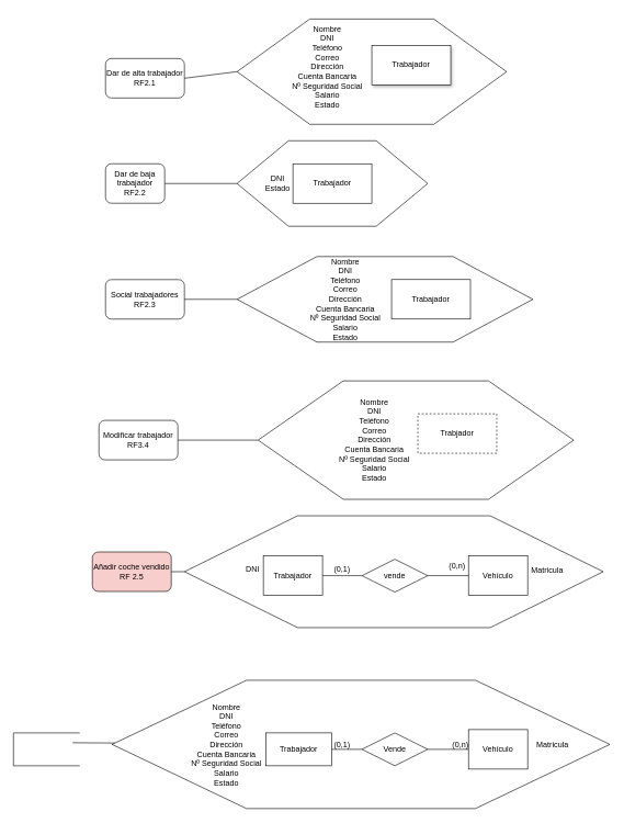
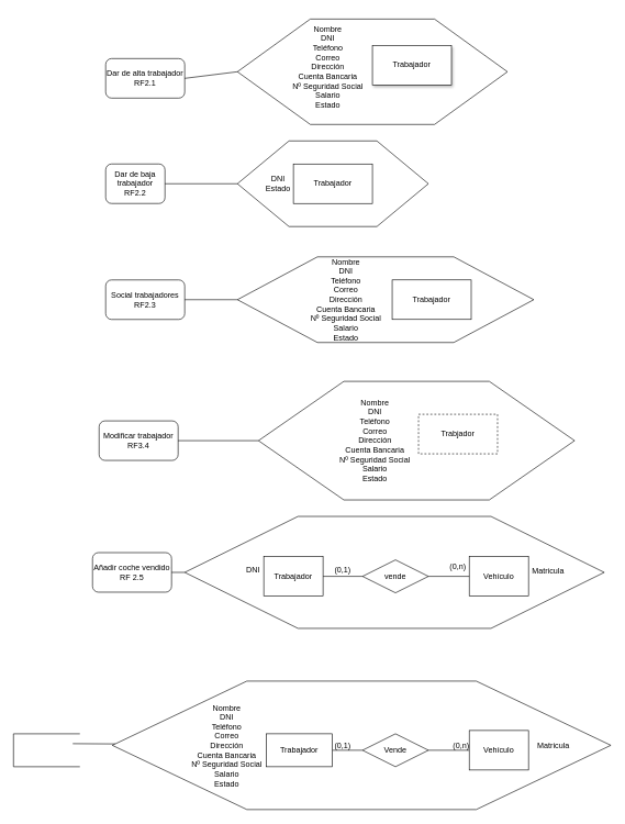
  <mxCell id="0" />
  <mxCell id="1" parent="0" />
  <mxCell id="2" value="Dar de alta trabajador&lt;br&gt;RF2.1" style="rounded=1;whiteSpace=wrap;html=1;" vertex="1" parent="1"><mxGeometry x="160" y="88" width="120" height="60" as="geometry" /></mxCell>
  <mxCell id="3" value="" style="verticalLabelPosition=bottom;verticalAlign=top;html=1;shape=hexagon;perimeter=hexagonPerimeter2;arcSize=6;size=0.27;" vertex="1" parent="1"><mxGeometry x="360" y="28" width="410" height="160" as="geometry" /></mxCell>
  <mxCell id="4" value="Trabajador" style="rounded=0;whiteSpace=wrap;html=1;shadow=1;" vertex="1" parent="1"><mxGeometry x="565" y="68" width="120" height="60" as="geometry" /></mxCell>
  <mxCell id="5" value="" style="endArrow=none;html=1;rounded=0;entryX=0;entryY=0.5;entryDx=0;entryDy=0;exitX=1;exitY=0.5;exitDx=0;exitDy=0;" edge="1" parent="1" source="2" target="3"><mxGeometry width="50" height="50" relative="1" as="geometry"><mxPoint x="400" y="268" as="sourcePoint" /><mxPoint x="450" y="218" as="targetPoint" /></mxGeometry></mxCell>
  <mxCell id="6" value="Dar de baja trabajador &lt;br&gt;RF2.2" style="rounded=1;whiteSpace=wrap;html=1;" vertex="1" parent="1"><mxGeometry x="160" y="248" width="90" height="60" as="geometry" /></mxCell>
  <mxCell id="7" value="" style="verticalLabelPosition=bottom;verticalAlign=top;html=1;shape=hexagon;perimeter=hexagonPerimeter2;arcSize=6;size=0.27;" vertex="1" parent="1"><mxGeometry x="360" y="213" width="290" height="130" as="geometry" /></mxCell>
  <mxCell id="8" value="Trabajador" style="rounded=0;whiteSpace=wrap;html=1;" vertex="1" parent="1"><mxGeometry x="445" y="248" width="120" height="60" as="geometry" /></mxCell>
  <mxCell id="9" value="" style="endArrow=none;html=1;rounded=0;entryX=0;entryY=0.5;entryDx=0;entryDy=0;exitX=1;exitY=0.5;exitDx=0;exitDy=0;" edge="1" parent="1" source="6" target="7"><mxGeometry width="50" height="50" relative="1" as="geometry"><mxPoint x="400" y="448" as="sourcePoint" /><mxPoint x="450" y="398" as="targetPoint" /></mxGeometry></mxCell>
  <mxCell id="10" value="Social trabajadores RF2.3" style="rounded=1;whiteSpace=wrap;html=1;" vertex="1" parent="1"><mxGeometry x="160" y="424" width="120" height="60" as="geometry" /></mxCell>
  <mxCell id="11" value="" style="verticalLabelPosition=bottom;verticalAlign=top;html=1;shape=hexagon;perimeter=hexagonPerimeter2;arcSize=6;size=0.27;" vertex="1" parent="1"><mxGeometry x="360" y="389" width="450" height="130" as="geometry" /></mxCell>
  <mxCell id="12" value="Trabajador" style="rounded=0;whiteSpace=wrap;html=1;" vertex="1" parent="1"><mxGeometry x="595" y="424" width="120" height="60" as="geometry" /></mxCell>
  <mxCell id="13" value="" style="endArrow=none;html=1;rounded=0;entryX=0;entryY=0.5;entryDx=0;entryDy=0;exitX=1;exitY=0.5;exitDx=0;exitDy=0;" edge="1" parent="1" source="10" target="11"><mxGeometry width="50" height="50" relative="1" as="geometry"><mxPoint x="400" y="624" as="sourcePoint" /><mxPoint x="450" y="574" as="targetPoint" /></mxGeometry></mxCell>
  <mxCell id="14" value="Modificar trabajador&lt;br&gt;RF3.4" style="rounded=1;whiteSpace=wrap;html=1;" vertex="1" parent="1"><mxGeometry x="150" y="638" width="120" height="60" as="geometry" /></mxCell>
  <mxCell id="15" value="" style="verticalLabelPosition=bottom;verticalAlign=top;html=1;shape=hexagon;perimeter=hexagonPerimeter2;arcSize=6;size=0.27;" vertex="1" parent="1"><mxGeometry x="392" y="578" width="480" height="180" as="geometry" /></mxCell>
  <mxCell id="16" value="Trabjador" style="rounded=0;whiteSpace=wrap;html=1;dashed=1;" vertex="1" parent="1"><mxGeometry x="635" y="628" width="120" height="60" as="geometry" /></mxCell>
  <mxCell id="17" value="" style="endArrow=none;html=1;rounded=0;entryX=0;entryY=0.5;entryDx=0;entryDy=0;exitX=1;exitY=0.5;exitDx=0;exitDy=0;" edge="1" parent="1" source="14" target="15"><mxGeometry width="50" height="50" relative="1" as="geometry"><mxPoint x="400" y="804" as="sourcePoint" /><mxPoint x="450" y="754" as="targetPoint" /></mxGeometry></mxCell>
- <mxCell id="18" value="Añadir coche vendido&lt;br&gt;RF 2.5" style="rounded=1;whiteSpace=wrap;html=1;fillColor=#f8cecc;" vertex="1" parent="1"><mxGeometry x="140" y="838" width="120" height="60" as="geometry" /></mxCell>
+ <mxCell id="18" value="Añadir coche vendido&lt;br&gt;RF 2.5" style="rounded=1;whiteSpace=wrap;html=1;" vertex="1" parent="1"><mxGeometry x="140" y="838" width="120" height="60" as="geometry" /></mxCell>
  <mxCell id="19" value="" style="verticalLabelPosition=bottom;verticalAlign=top;html=1;shape=hexagon;perimeter=hexagonPerimeter2;arcSize=6;size=0.27;" vertex="1" parent="1"><mxGeometry x="280" y="783" width="637" height="170" as="geometry" /></mxCell>
  <mxCell id="20" value="" style="edgeStyle=orthogonalEdgeStyle;rounded=0;orthogonalLoop=1;jettySize=auto;html=1;endArrow=none;endFill=0;" edge="1" parent="1" source="21" target="25"><mxGeometry relative="1" as="geometry" /></mxCell>
  <mxCell id="21" value="Trabajador" style="rounded=0;whiteSpace=wrap;html=1;" vertex="1" parent="1"><mxGeometry x="400" y="844" width="90" height="60" as="geometry" /></mxCell>
  <mxCell id="22" value="" style="endArrow=none;html=1;rounded=0;entryX=0;entryY=0.5;entryDx=0;entryDy=0;exitX=1;exitY=0.5;exitDx=0;exitDy=0;" edge="1" parent="1" source="18" target="19"><mxGeometry width="50" height="50" relative="1" as="geometry"><mxPoint x="400" y="984" as="sourcePoint" /><mxPoint x="450" y="934" as="targetPoint" /></mxGeometry></mxCell>
  <mxCell id="23" value="Vehículo" style="rounded=0;whiteSpace=wrap;html=1;" vertex="1" parent="1"><mxGeometry x="712" y="844" width="90" height="60" as="geometry" /></mxCell>
  <mxCell id="24" value="" style="edgeStyle=orthogonalEdgeStyle;rounded=0;orthogonalLoop=1;jettySize=auto;html=1;endArrow=none;endFill=0;" edge="1" parent="1" source="25" target="23"><mxGeometry relative="1" as="geometry" /></mxCell>
  <mxCell id="25" value="vende" style="rhombus;whiteSpace=wrap;html=1;" vertex="1" parent="1"><mxGeometry x="550" y="849" width="100" height="50" as="geometry" /></mxCell>
  <mxCell id="26" value="" style="shape=partialRectangle;whiteSpace=wrap;html=1;bottom=1;right=1;left=1;top=0;fillColor=none;routingCenterX=-0.5;direction=south;" vertex="1" parent="1"><mxGeometry x="20" y="1113" width="100" height="50" as="geometry" /></mxCell>
  <mxCell id="27" style="rounded=0;orthogonalLoop=1;jettySize=auto;html=1;entryX=0.3;entryY=0.1;entryDx=0;entryDy=0;entryPerimeter=0;endArrow=none;endFill=0;" edge="1" parent="1" source="28" target="26"><mxGeometry relative="1" as="geometry"><Array as="points" /></mxGeometry></mxCell>
  <mxCell id="28" value="" style="verticalLabelPosition=bottom;verticalAlign=top;html=1;shape=hexagon;perimeter=hexagonPerimeter2;arcSize=6;size=0.27;" vertex="1" parent="1"><mxGeometry x="170" y="1033" width="757" height="195" as="geometry" /></mxCell>
  <mxCell id="29" value="" style="edgeStyle=orthogonalEdgeStyle;rounded=0;orthogonalLoop=1;jettySize=auto;html=1;endArrow=none;endFill=0;" edge="1" parent="1" source="30" target="41"><mxGeometry relative="1" as="geometry" /></mxCell>
  <mxCell id="30" value="Trabajador" style="rounded=0;whiteSpace=wrap;html=1;" vertex="1" parent="1"><mxGeometry x="404" y="1113" width="100" height="50" as="geometry" /></mxCell>
  <mxCell id="31" value="Nombre&lt;br&gt;DNI&lt;br&gt;Teléfono&lt;br&gt;Correo&lt;br&gt;Dirección&lt;br&gt;Cuenta Bancaria&lt;br&gt;Nº Seguridad Social&lt;br&gt;Salario&lt;br&gt;Estado" style="text;html=1;strokeColor=none;fillColor=none;align=center;verticalAlign=middle;whiteSpace=wrap;rounded=0;shadow=1;" vertex="1" parent="1"><mxGeometry x="430" y="20.5" width="135" height="160" as="geometry" /></mxCell>
  <mxCell id="32" value="DNI&lt;br&gt;Estado" style="text;html=1;strokeColor=none;fillColor=none;align=center;verticalAlign=middle;whiteSpace=wrap;rounded=0;shadow=1;" vertex="1" parent="1"><mxGeometry x="392" y="263" width="60" height="30" as="geometry" /></mxCell>
  <mxCell id="33" value="Nombre&lt;br&gt;DNI&lt;br&gt;Teléfono&lt;br&gt;Correo&lt;br&gt;Dirección&lt;br&gt;Cuenta Bancaria&lt;br&gt;Nº Seguridad Social&lt;br&gt;Salario&lt;br&gt;Estado" style="text;html=1;strokeColor=none;fillColor=none;align=center;verticalAlign=middle;whiteSpace=wrap;rounded=0;shadow=1;" vertex="1" parent="1"><mxGeometry x="460" y="383.5" width="130" height="141" as="geometry" /></mxCell>
  <mxCell id="34" style="edgeStyle=orthogonalEdgeStyle;rounded=0;orthogonalLoop=1;jettySize=auto;html=1;exitX=0.5;exitY=1;exitDx=0;exitDy=0;" edge="1" parent="1" source="33" target="33"><mxGeometry relative="1" as="geometry" /></mxCell>
  <mxCell id="35" value="Nombre&lt;br&gt;DNI&lt;br&gt;Teléfono&lt;br&gt;Correo&lt;br&gt;Dirección&lt;br&gt;Cuenta Bancaria&lt;br&gt;Nº Seguridad Social&lt;br&gt;Salario&lt;br&gt;Estado" style="text;html=1;strokeColor=none;fillColor=none;align=center;verticalAlign=middle;whiteSpace=wrap;rounded=0;shadow=1;" vertex="1" parent="1"><mxGeometry x="504" y="597.5" width="130" height="141" as="geometry" /></mxCell>
  <mxCell id="36" value="DNI" style="text;html=1;strokeColor=none;fillColor=none;align=center;verticalAlign=middle;whiteSpace=wrap;rounded=0;shadow=1;" vertex="1" parent="1"><mxGeometry x="354" y="849" width="60" height="30" as="geometry" /></mxCell>
  <mxCell id="37" value="(0,1)" style="text;html=1;strokeColor=none;fillColor=none;align=center;verticalAlign=middle;whiteSpace=wrap;rounded=0;shadow=1;" vertex="1" parent="1"><mxGeometry x="490" y="849" width="60" height="30" as="geometry" /></mxCell>
  <mxCell id="38" value="(0,n)" style="text;html=1;strokeColor=none;fillColor=none;align=center;verticalAlign=middle;whiteSpace=wrap;rounded=0;shadow=1;" vertex="1" parent="1"><mxGeometry x="665" y="844" width="60" height="30" as="geometry" /></mxCell>
  <mxCell id="39" value="&lt;br&gt;Matricula" style="text;html=1;strokeColor=none;fillColor=none;align=center;verticalAlign=middle;whiteSpace=wrap;rounded=0;shadow=1;" vertex="1" parent="1"><mxGeometry x="802" y="844" width="60" height="30" as="geometry" /></mxCell>
  <mxCell id="40" value="" style="edgeStyle=orthogonalEdgeStyle;rounded=0;orthogonalLoop=1;jettySize=auto;html=1;endArrow=none;endFill=0;" edge="1" parent="1" source="41" target="42"><mxGeometry relative="1" as="geometry" /></mxCell>
  <mxCell id="41" value="Vende" style="rhombus;whiteSpace=wrap;html=1;" vertex="1" parent="1"><mxGeometry x="550" y="1113" width="100" height="50" as="geometry" /></mxCell>
  <mxCell id="42" value="Vehículo" style="rounded=0;whiteSpace=wrap;html=1;" vertex="1" parent="1"><mxGeometry x="712" y="1108" width="90" height="60" as="geometry" /></mxCell>
  <mxCell id="43" value="Matricula" style="text;html=1;strokeColor=none;fillColor=none;align=center;verticalAlign=middle;whiteSpace=wrap;rounded=0;shadow=1;" vertex="1" parent="1"><mxGeometry x="810" y="1115.5" width="60" height="30" as="geometry" /></mxCell>
  <mxCell id="44" value="(0,1)" style="text;html=1;strokeColor=none;fillColor=none;align=center;verticalAlign=middle;whiteSpace=wrap;rounded=0;shadow=1;" vertex="1" parent="1"><mxGeometry x="490" y="1115.5" width="60" height="30" as="geometry" /></mxCell>
  <mxCell id="45" value="(0,n)" style="text;html=1;strokeColor=none;fillColor=none;align=center;verticalAlign=middle;whiteSpace=wrap;rounded=0;shadow=1;" vertex="1" parent="1"><mxGeometry x="670" y="1115.5" width="60" height="30" as="geometry" /></mxCell>
  <mxCell id="46" value="Nombre&lt;br&gt;DNI&lt;br&gt;Teléfono&lt;br&gt;Correo&lt;br&gt;Dirección&lt;br&gt;Cuenta Bancaria&lt;br&gt;Nº Seguridad Social&lt;br&gt;Salario&lt;br&gt;Estado" style="text;html=1;strokeColor=none;fillColor=none;align=center;verticalAlign=middle;whiteSpace=wrap;rounded=0;shadow=1;" vertex="1" parent="1"><mxGeometry x="279" y="1060" width="130" height="141" as="geometry" /></mxCell>
